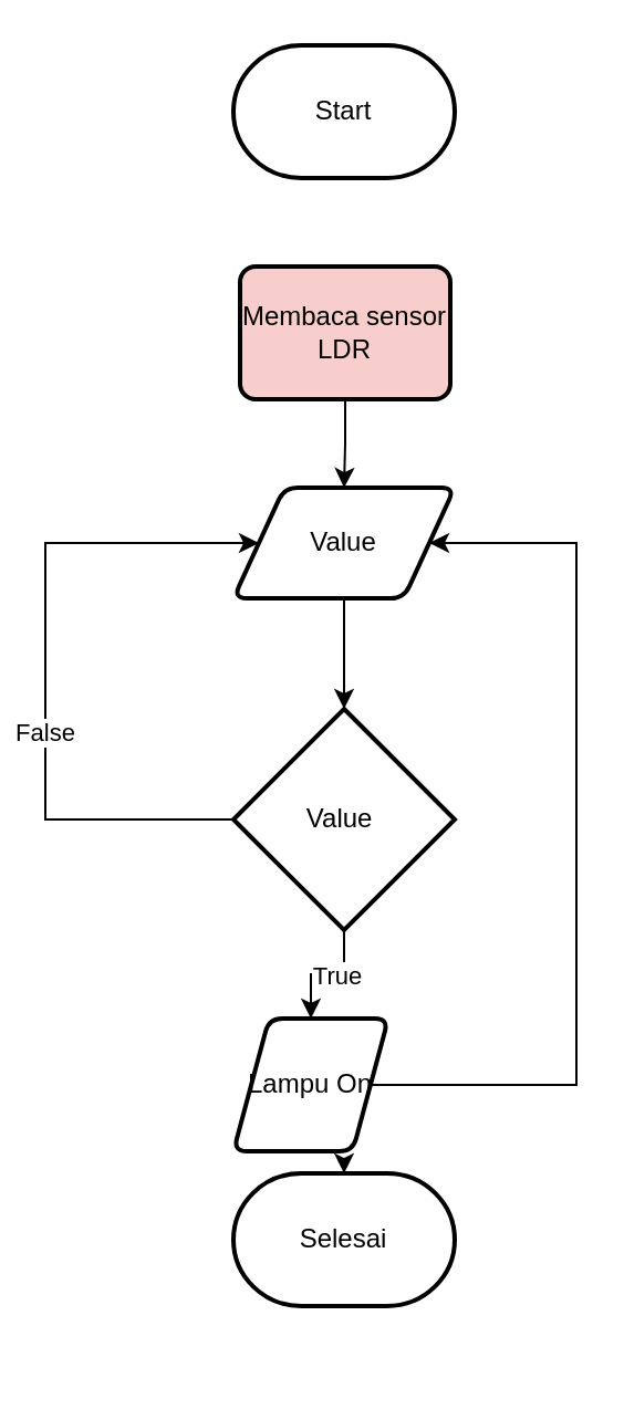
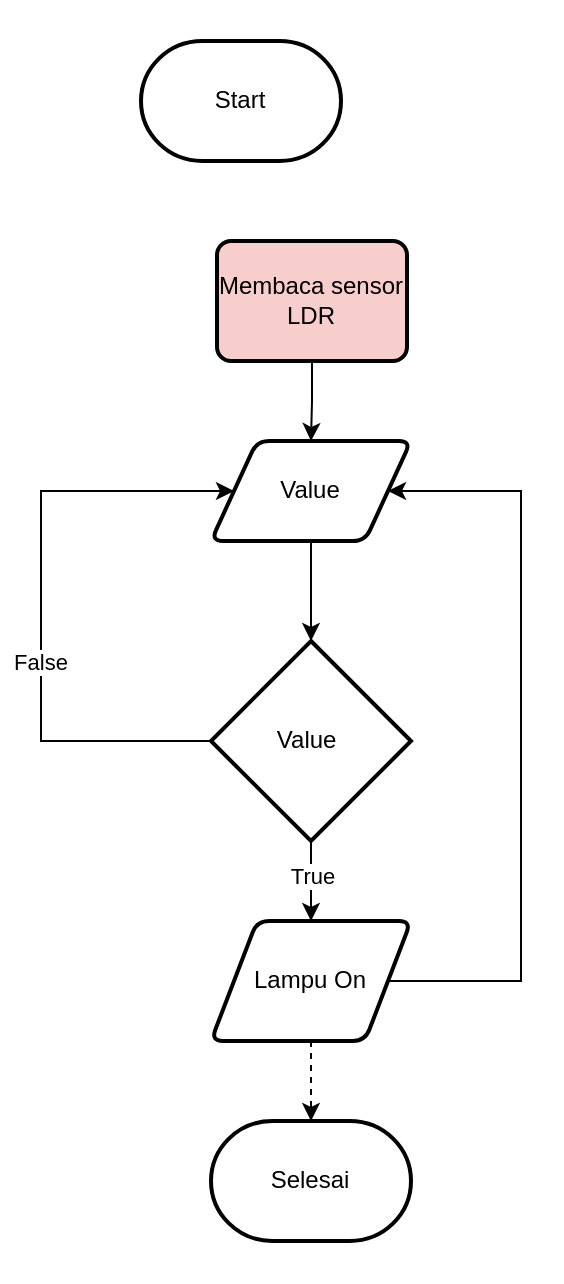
  <mxCell id="0" />
  <mxCell id="1" parent="0" />
- <mxCell id="2" value="Start" style="strokeWidth=2;html=1;shape=mxgraph.flowchart.terminator;whiteSpace=wrap;" vertex="1" parent="1"><mxGeometry x="105" y="20" width="100" height="60" as="geometry" /></mxCell>
+ <mxCell id="2" value="Start" style="strokeWidth=2;html=1;shape=mxgraph.flowchart.terminator;whiteSpace=wrap;" vertex="1" parent="1"><mxGeometry x="70" y="20" width="100" height="60" as="geometry" /></mxCell>
  <mxCell id="3" style="edgeStyle=orthogonalEdgeStyle;rounded=0;orthogonalLoop=1;jettySize=auto;html=1;exitX=0.5;exitY=1;exitDx=0;exitDy=0;entryX=0.5;entryY=0;entryDx=0;entryDy=0;" edge="1" parent="1" source="4" target="5"><mxGeometry relative="1" as="geometry" /></mxCell>
  <mxCell id="4" value="Membaca sensor LDR" style="rounded=1;whiteSpace=wrap;html=1;absoluteArcSize=1;arcSize=14;strokeWidth=2;fillColor=#f8cecc;" vertex="1" parent="1"><mxGeometry x="108" y="120" width="95" height="60" as="geometry" /></mxCell>
  <mxCell id="5" value="Value" style="shape=parallelogram;html=1;strokeWidth=2;perimeter=parallelogramPerimeter;whiteSpace=wrap;rounded=1;arcSize=12;size=0.23;" vertex="1" parent="1"><mxGeometry x="105" y="220" width="100" height="50" as="geometry" /></mxCell>
  <mxCell id="6" style="edgeStyle=orthogonalEdgeStyle;rounded=0;orthogonalLoop=1;jettySize=auto;html=1;exitX=0;exitY=0.5;exitDx=0;exitDy=0;exitPerimeter=0;entryX=0;entryY=0.5;entryDx=0;entryDy=0;" edge="1" parent="1" source="10" target="5"><mxGeometry relative="1" as="geometry"><Array as="points"><mxPoint x="20" y="370" /><mxPoint x="20" y="245" /></Array></mxGeometry></mxCell>
  <mxCell id="7" value="False" style="edgeLabel;html=1;align=center;verticalAlign=middle;resizable=0;points=[];" vertex="1" connectable="0" parent="6"><mxGeometry x="-0.183" y="1" relative="1" as="geometry"><mxPoint as="offset" /></mxGeometry></mxCell>
  <mxCell id="8" style="edgeStyle=orthogonalEdgeStyle;rounded=0;orthogonalLoop=1;jettySize=auto;html=1;exitX=0.5;exitY=1;exitDx=0;exitDy=0;exitPerimeter=0;entryX=0.5;entryY=0;entryDx=0;entryDy=0;" edge="1" parent="1" source="10" target="13"><mxGeometry relative="1" as="geometry" /></mxCell>
  <mxCell id="9" value="True" style="edgeLabel;html=1;align=center;verticalAlign=middle;resizable=0;points=[];" vertex="1" connectable="0" parent="8"><mxGeometry x="-0.129" relative="1" as="geometry"><mxPoint as="offset" /></mxGeometry></mxCell>
  <mxCell id="10" value="Value&amp;nbsp;" style="strokeWidth=2;html=1;shape=mxgraph.flowchart.decision;whiteSpace=wrap;" vertex="1" parent="1"><mxGeometry x="105" y="320" width="100" height="100" as="geometry" /></mxCell>
  <mxCell id="11" style="edgeStyle=orthogonalEdgeStyle;rounded=0;orthogonalLoop=1;jettySize=auto;html=1;exitX=0.5;exitY=1;exitDx=0;exitDy=0;entryX=0.5;entryY=0;entryDx=0;entryDy=0;entryPerimeter=0;" edge="1" parent="1" source="5" target="10"><mxGeometry relative="1" as="geometry" /></mxCell>
  <mxCell id="12" style="edgeStyle=orthogonalEdgeStyle;rounded=0;orthogonalLoop=1;jettySize=auto;html=1;exitX=1;exitY=0.5;exitDx=0;exitDy=0;entryX=1;entryY=0.5;entryDx=0;entryDy=0;" edge="1" parent="1" source="13" target="5"><mxGeometry relative="1" as="geometry"><Array as="points"><mxPoint x="260" y="490" /><mxPoint x="260" y="245" /></Array></mxGeometry></mxCell>
- <mxCell id="13" value="Lampu On" style="shape=parallelogram;html=1;strokeWidth=2;perimeter=parallelogramPerimeter;whiteSpace=wrap;rounded=1;arcSize=12;size=0.23;" vertex="1" parent="1"><mxGeometry x="105" y="460" width="70" height="60" as="geometry" /></mxCell>
- <mxCell id="14" value="Selesai" style="strokeWidth=2;html=1;shape=mxgraph.flowchart.terminator;whiteSpace=wrap;" vertex="1" parent="1"><mxGeometry x="105" y="530" width="100" height="60" as="geometry" /></mxCell>
+ <mxCell id="13" value="Lampu On" style="shape=parallelogram;html=1;strokeWidth=2;perimeter=parallelogramPerimeter;whiteSpace=wrap;rounded=1;arcSize=12;size=0.23;" vertex="1" parent="1"><mxGeometry x="105" y="460" width="100" height="60" as="geometry" /></mxCell>
+ <mxCell id="14" value="Selesai" style="strokeWidth=2;html=1;shape=mxgraph.flowchart.terminator;whiteSpace=wrap;" vertex="1" parent="1"><mxGeometry x="105" y="560" width="100" height="60" as="geometry" /></mxCell>
  <mxCell id="15" style="edgeStyle=orthogonalEdgeStyle;rounded=0;orthogonalLoop=1;jettySize=auto;html=1;exitX=0.5;exitY=1;exitDx=0;exitDy=0;entryX=0.5;entryY=0;entryDx=0;entryDy=0;entryPerimeter=0;dashed=1;" edge="1" parent="1" source="13" target="14"><mxGeometry relative="1" as="geometry" /></mxCell>
